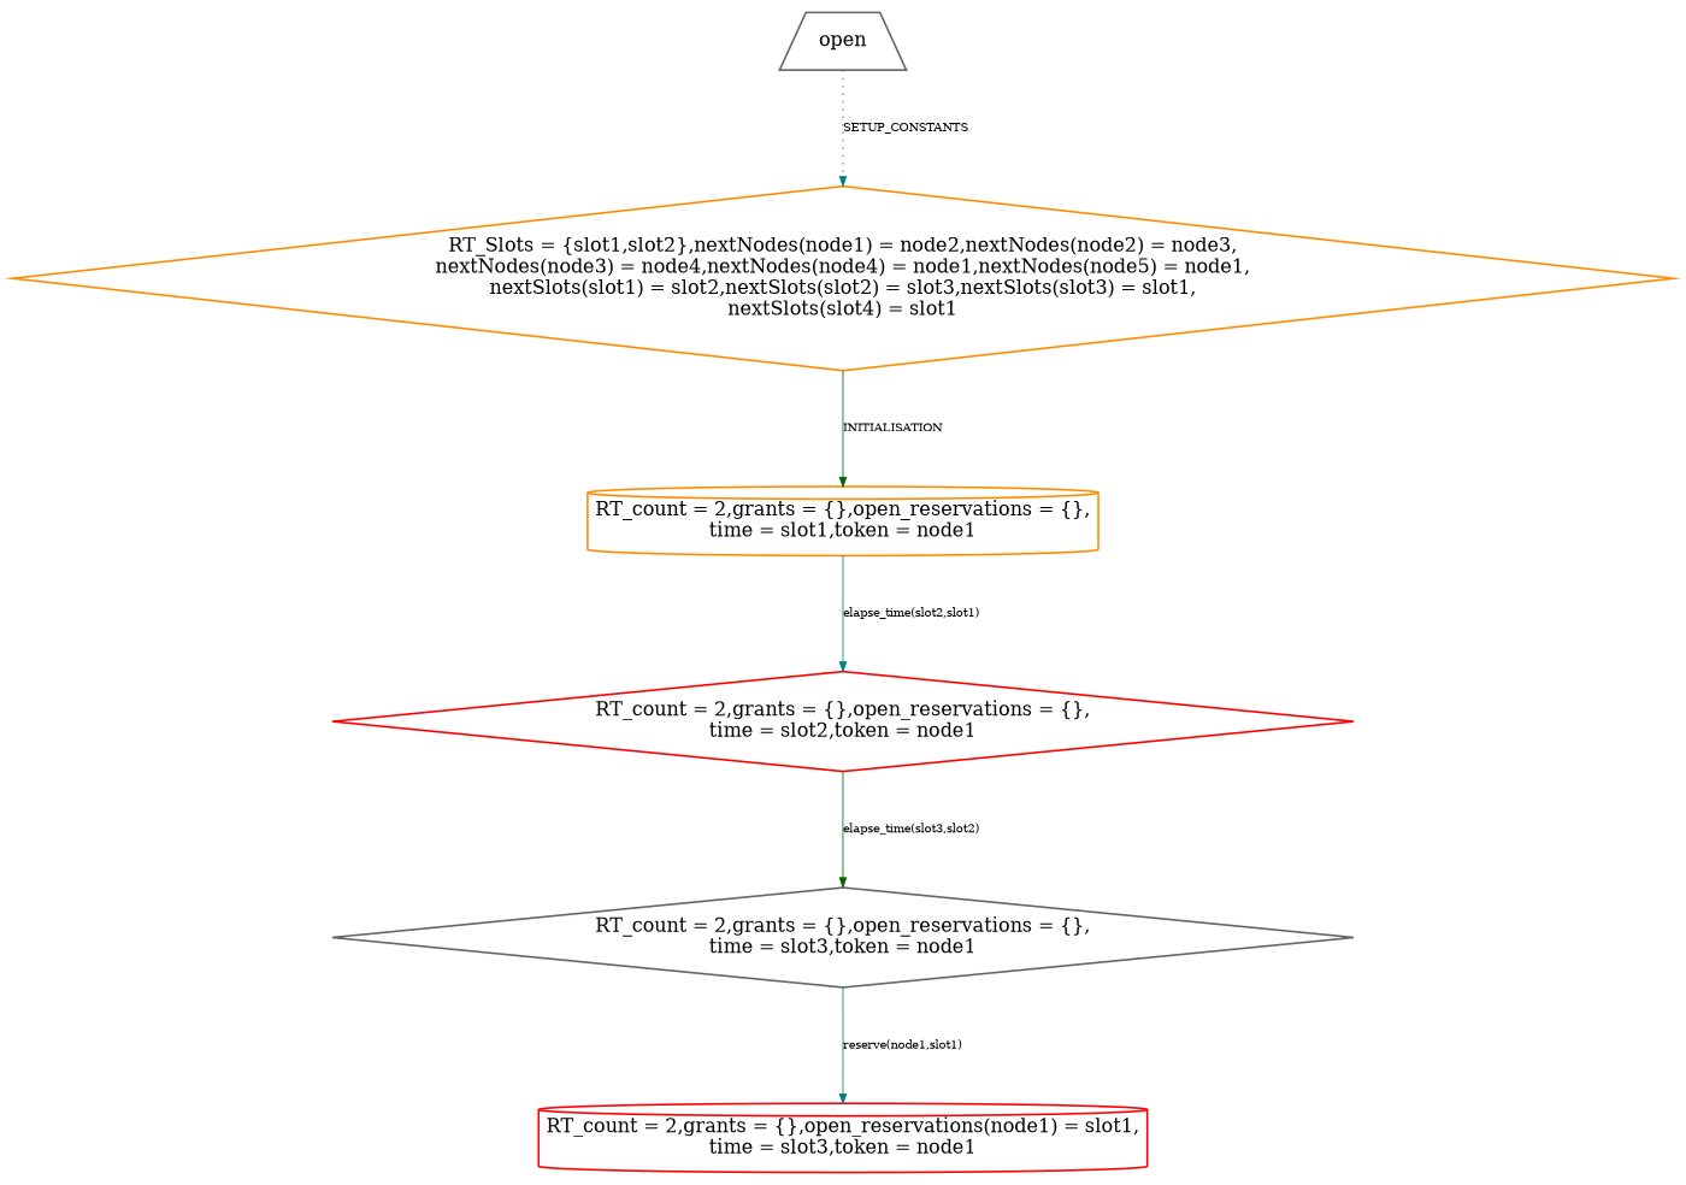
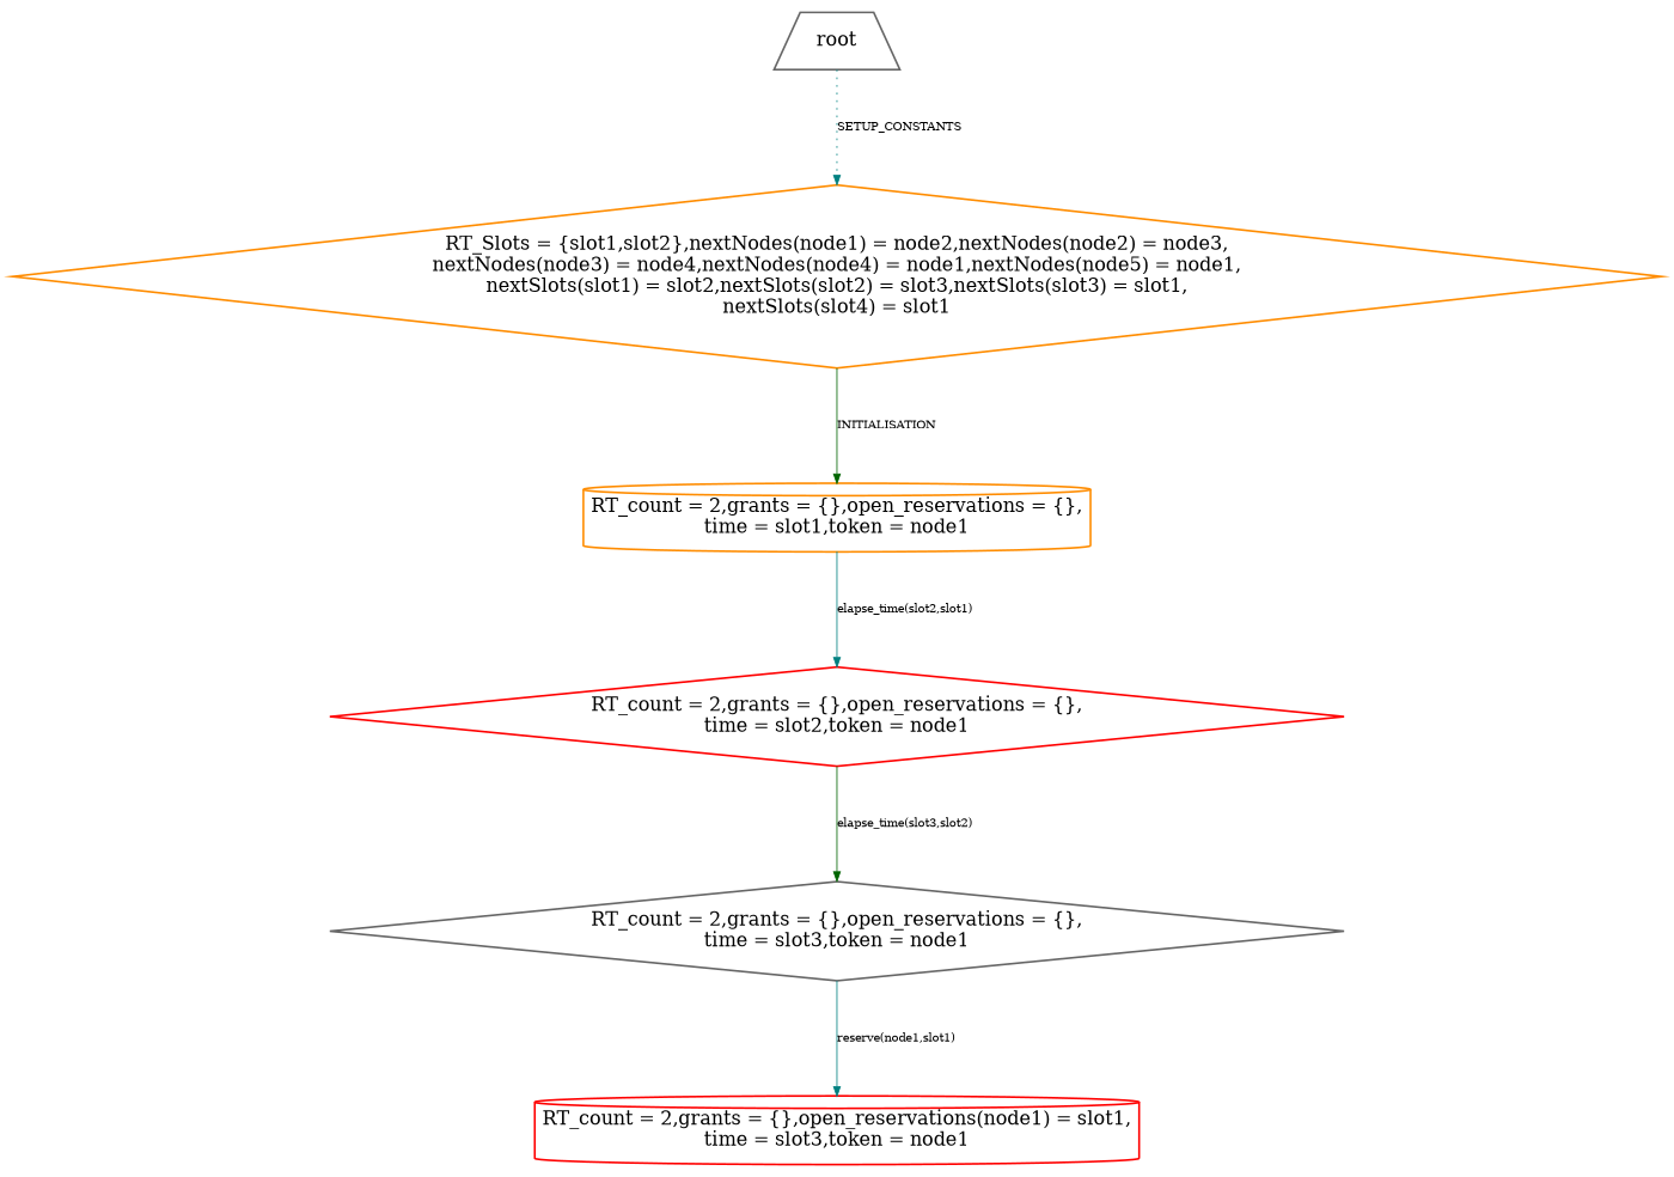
  digraph {
    nodesep=1.5
    ranksep=1.5
    node [color=darkorange fontsize=20 penwidth=2 shape=diamond]
    edge [color=teal fontsize=12]
    n1 [label="RT_Slots = \{slot1,slot2\},nextNodes(node1) = node2,nextNodes(node2) = node3,\nnextNodes(node3) = node4,nextNodes(node4) = node1,nextNodes(node5) = node1,\nnextSlots(slot1) = slot2,nextSlots(slot2) = slot3,nextSlots(slot3) = slot1,\nnextSlots(slot4) = slot1"]
    n2 [label="RT_count = 2,grants = \{\},open_reservations = \{\},\ntime = slot1,token = node1" shape=cylinder]
    n3 [color=red label="RT_count = 2,grants = \{\},open_reservations = \{\},\ntime = slot2,token = node1"]
    n4 [color=gray40 label="RT_count = 2,grants = \{\},open_reservations = \{\},\ntime = slot3,token = node1"]
    n5 [color=red label="RT_count = 2,grants = \{\},open_reservations(node1) = slot1,\ntime = slot3,token = node1" shape=cylinder]
-   n6 [color=gray40 label=open shape=trapezium]
+   n6 [color=gray40 label=root shape=trapezium]
    n1 -> n2 [color=darkgreen label=INITIALISATION]
    n2 -> n3 [label="elapse_time(slot2,slot1)"]
    n3 -> n4 [color=darkgreen label="elapse_time(slot3,slot2)"]
    n4 -> n5 [label="reserve(node1,slot1)"]
    n6 -> n1 [label=SETUP_CONSTANTS style=dotted]
  }
